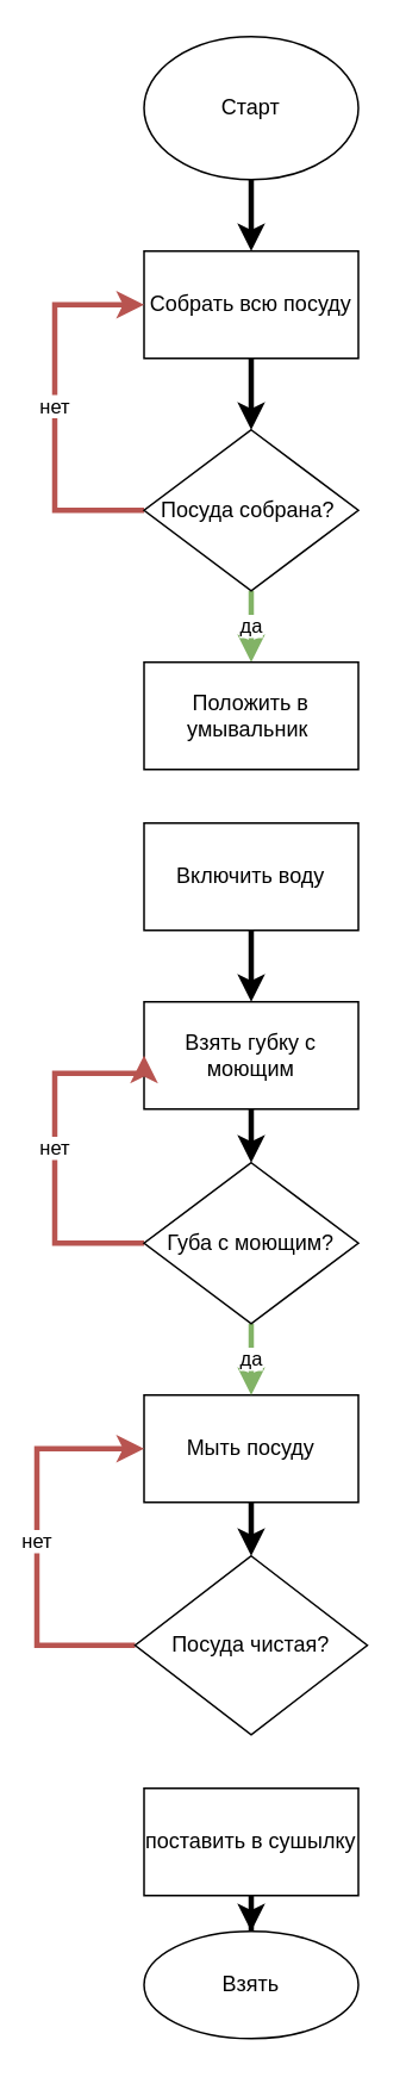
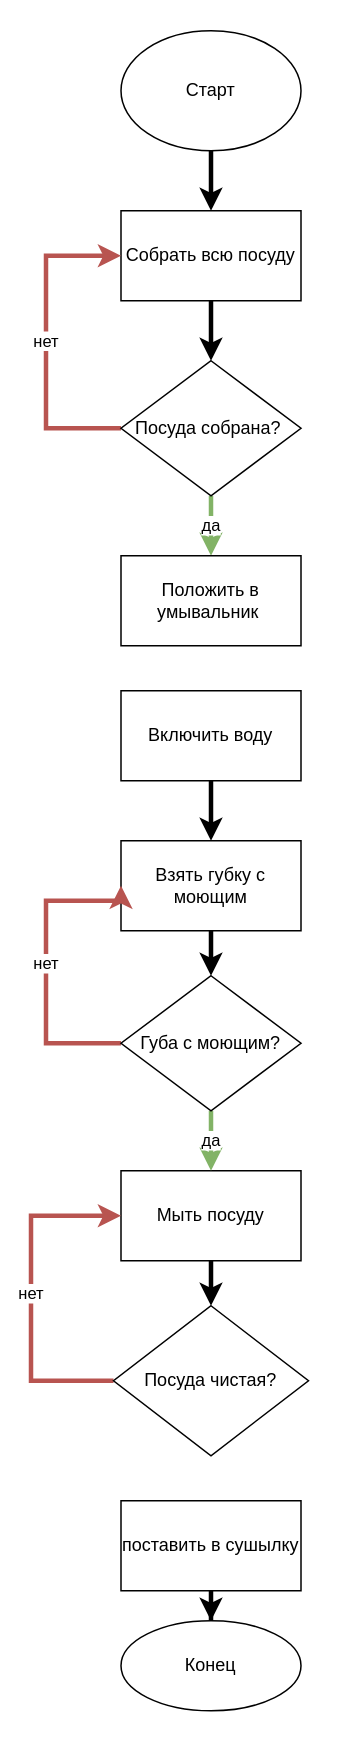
  <mxCell id="0" />
  <mxCell id="1" parent="0" />
  <mxCell id="2" value="" style="edgeStyle=orthogonalEdgeStyle;rounded=0;orthogonalLoop=1;jettySize=auto;html=1;strokeWidth=3;" edge="1" parent="1" source="3" target="5"><mxGeometry relative="1" as="geometry" /></mxCell>
  <mxCell id="3" value="Старт" style="ellipse;whiteSpace=wrap;html=1;" vertex="1" parent="1"><mxGeometry x="80" y="20" width="120" height="80" as="geometry" /></mxCell>
  <mxCell id="4" value="" style="edgeStyle=orthogonalEdgeStyle;rounded=0;orthogonalLoop=1;jettySize=auto;html=1;strokeWidth=3;" edge="1" parent="1" source="5" target="8"><mxGeometry relative="1" as="geometry" /></mxCell>
  <mxCell id="5" value="Собрать всю посуду" style="whiteSpace=wrap;html=1;" vertex="1" parent="1"><mxGeometry x="80" y="140" width="120" height="60" as="geometry" /></mxCell>
  <mxCell id="6" value="нет" style="edgeStyle=orthogonalEdgeStyle;rounded=0;orthogonalLoop=1;jettySize=auto;html=1;entryX=0;entryY=0.5;entryDx=0;entryDy=0;fillColor=#f8cecc;strokeColor=#b85450;strokeWidth=3;exitX=0;exitY=0.5;exitDx=0;exitDy=0;" edge="1" parent="1" source="8" target="5"><mxGeometry relative="1" as="geometry"><Array as="points"><mxPoint x="30" y="285" /><mxPoint x="30" y="170" /></Array></mxGeometry></mxCell>
  <mxCell id="7" value="да" style="edgeStyle=orthogonalEdgeStyle;rounded=0;orthogonalLoop=1;jettySize=auto;html=1;fillColor=#d5e8d4;strokeColor=#82b366;strokeWidth=3;" edge="1" parent="1" source="8" target="9"><mxGeometry relative="1" as="geometry" /></mxCell>
  <mxCell id="8" value="Посуда собрана?&amp;nbsp;" style="rhombus;whiteSpace=wrap;html=1;" vertex="1" parent="1"><mxGeometry x="80" y="240" width="120" height="90" as="geometry" /></mxCell>
  <mxCell id="9" value="Положить в умывальник&amp;nbsp;" style="whiteSpace=wrap;html=1;" vertex="1" parent="1"><mxGeometry x="80" y="370" width="120" height="60" as="geometry" /></mxCell>
  <mxCell id="10" value="" style="edgeStyle=orthogonalEdgeStyle;rounded=0;orthogonalLoop=1;jettySize=auto;html=1;strokeWidth=3;" edge="1" parent="1" source="11" target="13"><mxGeometry relative="1" as="geometry" /></mxCell>
  <mxCell id="11" value="Включить воду" style="whiteSpace=wrap;html=1;" vertex="1" parent="1"><mxGeometry x="80" y="460" width="120" height="60" as="geometry" /></mxCell>
  <mxCell id="12" style="edgeStyle=orthogonalEdgeStyle;rounded=0;orthogonalLoop=1;jettySize=auto;html=1;entryX=0.5;entryY=0;entryDx=0;entryDy=0;strokeWidth=3;" edge="1" parent="1" source="13" target="20"><mxGeometry relative="1" as="geometry" /></mxCell>
  <mxCell id="13" value="Взять губку с моющим" style="whiteSpace=wrap;html=1;" vertex="1" parent="1"><mxGeometry x="80" y="560" width="120" height="60" as="geometry" /></mxCell>
  <mxCell id="14" value="" style="edgeStyle=orthogonalEdgeStyle;rounded=0;orthogonalLoop=1;jettySize=auto;html=1;strokeWidth=3;" edge="1" parent="1" source="15" target="17"><mxGeometry relative="1" as="geometry" /></mxCell>
  <mxCell id="15" value="Мыть посуду" style="whiteSpace=wrap;html=1;" vertex="1" parent="1"><mxGeometry x="80" y="780" width="120" height="60" as="geometry" /></mxCell>
  <mxCell id="16" value="нет" style="edgeStyle=orthogonalEdgeStyle;rounded=0;orthogonalLoop=1;jettySize=auto;html=1;entryX=0;entryY=0.5;entryDx=0;entryDy=0;strokeWidth=3;fillColor=#f8cecc;strokeColor=#b85450;exitX=0;exitY=0.5;exitDx=0;exitDy=0;" edge="1" parent="1" source="17" target="15"><mxGeometry relative="1" as="geometry"><Array as="points"><mxPoint x="20" y="920" /><mxPoint x="20" y="810" /></Array></mxGeometry></mxCell>
  <mxCell id="17" value="Посуда чистая?" style="rhombus;whiteSpace=wrap;html=1;" vertex="1" parent="1"><mxGeometry x="75" y="870" width="130" height="100" as="geometry" /></mxCell>
  <mxCell id="18" value="да" style="edgeStyle=orthogonalEdgeStyle;rounded=0;orthogonalLoop=1;jettySize=auto;html=1;strokeWidth=3;fillColor=#d5e8d4;strokeColor=#82b366;" edge="1" parent="1" source="20" target="15"><mxGeometry relative="1" as="geometry" /></mxCell>
  <mxCell id="19" value="нет" style="edgeStyle=orthogonalEdgeStyle;rounded=0;orthogonalLoop=1;jettySize=auto;html=1;entryX=0;entryY=0.5;entryDx=0;entryDy=0;strokeWidth=3;fillColor=#f8cecc;strokeColor=#b85450;exitX=0;exitY=0.5;exitDx=0;exitDy=0;" edge="1" parent="1" source="20" target="13"><mxGeometry relative="1" as="geometry"><Array as="points"><mxPoint x="30" y="695" /><mxPoint x="30" y="600" /><mxPoint x="80" y="600" /></Array></mxGeometry></mxCell>
  <mxCell id="20" value="Губа с моющим?" style="rhombus;whiteSpace=wrap;html=1;" vertex="1" parent="1"><mxGeometry x="80" y="650" width="120" height="90" as="geometry" /></mxCell>
  <mxCell id="21" value="" style="edgeStyle=orthogonalEdgeStyle;rounded=0;orthogonalLoop=1;jettySize=auto;html=1;strokeWidth=3;" edge="1" parent="1" source="22" target="23"><mxGeometry relative="1" as="geometry" /></mxCell>
  <mxCell id="22" value="поставить в сушылку" style="whiteSpace=wrap;html=1;" vertex="1" parent="1"><mxGeometry x="80" y="1000" width="120" height="60" as="geometry" /></mxCell>
- <mxCell id="23" value="Взять" style="ellipse;whiteSpace=wrap;html=1;" vertex="1" parent="1"><mxGeometry x="80" y="1080" width="120" height="60" as="geometry" /></mxCell>
+ <mxCell id="23" value="Конец" style="ellipse;whiteSpace=wrap;html=1;" vertex="1" parent="1"><mxGeometry x="80" y="1080" width="120" height="60" as="geometry" /></mxCell>
